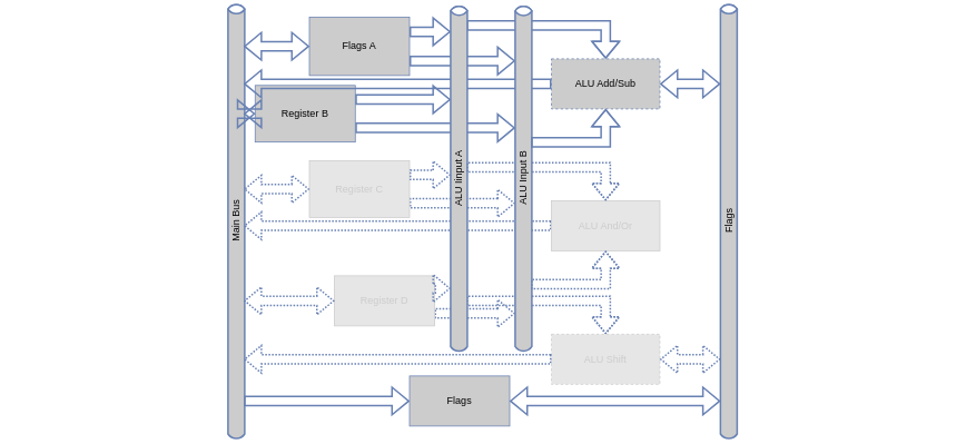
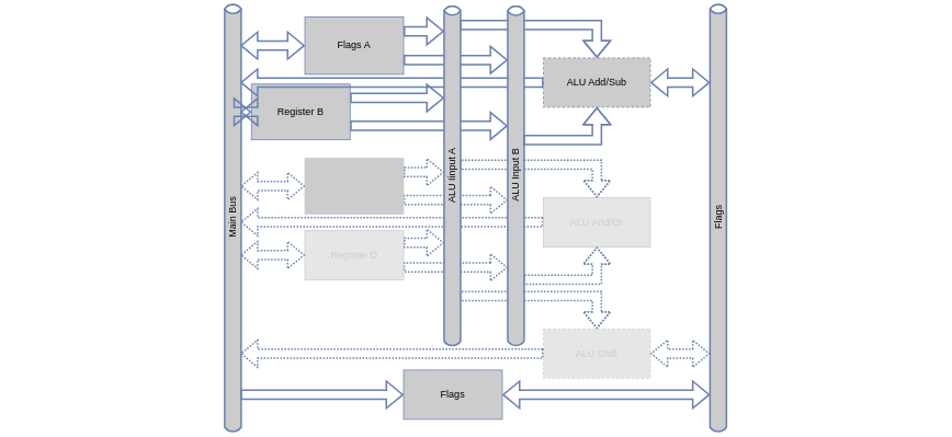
  <mxCell id="0" />
  <mxCell id="1" parent="0" />
  <mxCell id="2" value="" style="strokeColor=#6881B3;edgeStyle=none;rounded=0;endArrow=none;html=1;strokeWidth=2;fontSize=22;fontColor=#000000;shape=flexArrow;endFill=0;startArrow=block;exitX=0.5;exitY=0;exitDx=0;exitDy=0;dashed=1;dashPattern=1 1;" edge="1" parent="1" source="23" target="26"><mxGeometry relative="1" as="geometry"><mxPoint x="758" y="410" as="sourcePoint" /><mxPoint x="580" y="380" as="targetPoint" /><Array as="points"><mxPoint x="725" y="360" /></Array></mxGeometry></mxCell>
  <mxCell id="3" value="" style="strokeColor=#6881B3;edgeStyle=none;rounded=0;endArrow=none;html=1;strokeWidth=2;fontSize=22;fontColor=#000000;shape=flexArrow;endFill=0;startArrow=block;entryX=1;entryY=0.75;entryDx=0;entryDy=0;dashed=1;dashPattern=1 1;" edge="1" parent="1" source="28" target="10"><mxGeometry relative="1" as="geometry"><mxPoint x="616.26" y="340" as="sourcePoint" /><mxPoint x="510" y="340" as="targetPoint" /></mxGeometry></mxCell>
  <mxCell id="4" value="" style="strokeColor=#6881B3;edgeStyle=none;rounded=0;endArrow=none;html=1;strokeWidth=2;fontSize=22;fontColor=#000000;shape=flexArrow;endFill=0;startArrow=block;entryX=1;entryY=0.75;entryDx=0;entryDy=0;dashed=1;dashPattern=1 1;" edge="1" parent="1" source="28" target="12"><mxGeometry relative="1" as="geometry"><mxPoint x="616.26" y="269.655" as="sourcePoint" /><mxPoint x="510" y="260" as="targetPoint" /></mxGeometry></mxCell>
  <mxCell id="5" value="" style="strokeColor=#6881B3;edgeStyle=none;rounded=0;endArrow=none;html=1;strokeWidth=2;fontSize=22;fontColor=#000000;shape=flexArrow;endFill=0;startArrow=block;entryX=1;entryY=0.75;entryDx=0;entryDy=0;" edge="1" parent="1" source="28" target="13"><mxGeometry relative="1" as="geometry"><mxPoint x="610" y="180" as="sourcePoint" /><mxPoint x="495.16" y="180" as="targetPoint" /></mxGeometry></mxCell>
  <mxCell id="6" value="" style="strokeColor=#6881B3;edgeStyle=none;rounded=0;endArrow=none;html=1;strokeWidth=2;fontSize=22;fontColor=#000000;shape=flexArrow;endFill=0;startArrow=block;entryX=1;entryY=0.75;entryDx=0;entryDy=0;" edge="1" parent="1" source="28" target="9"><mxGeometry relative="1" as="geometry"><mxPoint x="579.69" y="80" as="sourcePoint" /><mxPoint x="510" y="90" as="targetPoint" /></mxGeometry></mxCell>
  <mxCell id="7" value="" style="strokeColor=#6881B3;edgeStyle=none;rounded=0;endArrow=none;html=1;strokeWidth=2;fontSize=22;fontColor=#000000;shape=flexArrow;endFill=0;startArrow=block;exitX=0.5;exitY=0;exitDx=0;exitDy=0;" edge="1" parent="1" source="11" target="26"><mxGeometry relative="1" as="geometry"><mxPoint x="750" y="90" as="sourcePoint" /><mxPoint x="660" y="60" as="targetPoint" /><Array as="points"><mxPoint x="725" y="30" /></Array></mxGeometry></mxCell>
  <mxCell id="8" value="" style="strokeColor=#6881B3;edgeStyle=none;rounded=0;endArrow=none;html=1;strokeWidth=2;fontSize=22;fontColor=#000000;shape=flexArrow;endFill=0;startArrow=block;entryX=1;entryY=0.25;entryDx=0;entryDy=0;" edge="1" parent="1" source="26" target="9"><mxGeometry relative="1" as="geometry"><mxPoint x="592.88" y="30" as="sourcePoint" /><mxPoint x="510" y="30" as="targetPoint" /></mxGeometry></mxCell>
  <mxCell id="9" value="&lt;div&gt;Flags A&lt;/div&gt;" style="rounded=0;whiteSpace=wrap;html=1;strokeColor=#6881B3;fillColor=#CCCCCC;" vertex="1" parent="1"><mxGeometry x="370" y="20" width="120" height="70" as="geometry" /></mxCell>
- <mxCell id="10" value="&lt;div&gt;Register D&lt;br&gt;&lt;/div&gt;" style="rounded=0;whiteSpace=wrap;html=1;strokeColor=#CCCCCC;fontColor=#CCCCCC;fillColor=#E6E6E6;" vertex="1" parent="1"><mxGeometry x="400" y="330" width="120" height="60" as="geometry" /></mxCell>
+ <mxCell id="10" value="&lt;div&gt;Register D&lt;br&gt;&lt;/div&gt;" style="rounded=0;whiteSpace=wrap;html=1;strokeColor=#CCCCCC;fontColor=#CCCCCC;fillColor=#E6E6E6;" vertex="1" parent="1"><mxGeometry x="370" y="280" width="120" height="60" as="geometry" /></mxCell>
  <mxCell id="11" value="&lt;div&gt;ALU Add/Sub&lt;/div&gt;" style="rounded=0;whiteSpace=wrap;html=1;strokeColor=#6881B3;sketch=0;shadow=0;glass=0;fillColor=#CCCCCC;dashed=1;" vertex="1" parent="1"><mxGeometry x="660" y="70" width="130" height="60" as="geometry" /></mxCell>
- <mxCell id="12" value="&lt;div&gt;Register C&lt;/div&gt;" style="rounded=0;whiteSpace=wrap;html=1;fontColor=#CCCCCC;strokeColor=#CCCCCC;fillColor=#E6E6E6;" vertex="1" parent="1"><mxGeometry x="370" y="192.19" width="120" height="67.81" as="geometry" /></mxCell>
+ <mxCell id="12" value="&lt;div&gt;Register C&lt;/div&gt;" style="rounded=0;whiteSpace=wrap;html=1;fontColor=#CCCCCC;strokeColor=#CCCCCC;fillColor=#cccccc;" vertex="1" parent="1"><mxGeometry x="370" y="192.19" width="120" height="67.81" as="geometry" /></mxCell>
  <mxCell id="13" value="&lt;div&gt;Register B&lt;/div&gt;" style="rounded=0;whiteSpace=wrap;html=1;strokeColor=#6881B3;fillColor=#CCCCCC;" vertex="1" parent="1"><mxGeometry x="305" y="101.88" width="120" height="67.81" as="geometry" /></mxCell>
  <mxCell id="14" value="Main Bus" style="html=1;fillColor=#CCCCCC;strokeColor=#6881B3;gradientColor=none;gradientDirection=north;strokeWidth=2;shape=mxgraph.networks.bus;gradientColor=none;gradientDirection=north;perimeter=backbonePerimeter;backboneSize=20;rotation=-90;" vertex="1" parent="1"><mxGeometry x="20" y="255" width="525" height="20" as="geometry" /></mxCell>
  <mxCell id="15" value="" style="strokeColor=#6881B3;edgeStyle=none;rounded=0;endArrow=block;html=1;strokeWidth=2;fontSize=22;fontColor=#000000;exitX=0;exitY=0.5;exitDx=0;exitDy=0;shape=flexArrow;startArrow=block;dashed=1;dashPattern=1 1;" edge="1" target="14" parent="1" source="10"><mxGeometry relative="1" as="geometry"><mxPoint x="650" y="380" as="sourcePoint" /></mxGeometry></mxCell>
  <mxCell id="16" value="" style="strokeColor=#6881B3;edgeStyle=none;rounded=0;endArrow=block;html=1;strokeWidth=2;fontSize=22;fontColor=#000000;exitX=0;exitY=0.5;exitDx=0;exitDy=0;shape=flexArrow;startArrow=block;dashed=1;dashPattern=1 1;" edge="1" target="14" parent="1" source="12"><mxGeometry relative="1" as="geometry"><mxPoint x="710" y="380" as="sourcePoint" /></mxGeometry></mxCell>
  <mxCell id="17" value="" style="strokeColor=#6881B3;edgeStyle=none;rounded=0;endArrow=block;html=1;strokeWidth=2;fontSize=22;fontColor=#000000;exitX=0;exitY=0.5;exitDx=0;exitDy=0;shape=flexArrow;startArrow=block;" edge="1" target="14" parent="1" source="13"><mxGeometry relative="1" as="geometry"><mxPoint x="670" y="330" as="sourcePoint" /></mxGeometry></mxCell>
  <mxCell id="18" value="" style="strokeColor=#6881B3;edgeStyle=none;rounded=0;endArrow=block;html=1;strokeWidth=2;fontSize=22;fontColor=#000000;startArrow=classic;startFill=1;exitX=0;exitY=0.5;exitDx=0;exitDy=0;shape=flexArrow;" edge="1" target="14" parent="1" source="9"><mxGeometry relative="1" as="geometry"><mxPoint x="340" y="80" as="sourcePoint" /></mxGeometry></mxCell>
  <mxCell id="19" value="" style="strokeColor=#6881B3;edgeStyle=none;rounded=0;endArrow=block;html=1;strokeWidth=2;fontSize=22;fontColor=#000000;exitX=0;exitY=0.5;exitDx=0;exitDy=0;shape=flexArrow;dashed=1;dashPattern=1 1;" edge="1" target="14" parent="1" source="22"><mxGeometry relative="1" as="geometry"><mxPoint x="660" y="470" as="sourcePoint" /></mxGeometry></mxCell>
  <mxCell id="20" value="" style="strokeColor=#6881B3;edgeStyle=none;rounded=0;endArrow=block;html=1;strokeWidth=2;fontSize=22;fontColor=#000000;exitX=0;exitY=0.5;exitDx=0;exitDy=0;shape=flexArrow;startArrow=none;startFill=0;" edge="1" target="14" parent="1" source="11"><mxGeometry relative="1" as="geometry"><mxPoint x="770" y="520" as="sourcePoint" /></mxGeometry></mxCell>
  <mxCell id="21" value="" style="strokeColor=#6881B3;edgeStyle=none;rounded=0;endArrow=none;html=1;strokeWidth=2;fontSize=22;fontColor=#000000;exitX=0;exitY=0.5;exitDx=0;exitDy=0;shape=flexArrow;endFill=0;startArrow=block;" edge="1" target="14" parent="1" source="24"><mxGeometry relative="1" as="geometry"><mxPoint x="830" y="520" as="sourcePoint" /></mxGeometry></mxCell>
  <mxCell id="22" value="&lt;div&gt;ALU And/Or&lt;/div&gt;" style="rounded=0;whiteSpace=wrap;html=1;sketch=0;shadow=0;glass=0;strokeColor=#CCCCCC;fillColor=#E6E6E6;fontColor=#CCCCCC;" vertex="1" parent="1"><mxGeometry x="660" y="240" width="130" height="60" as="geometry" /></mxCell>
  <mxCell id="23" value="&lt;div&gt;ALU Shift&lt;br&gt;&lt;/div&gt;" style="rounded=0;whiteSpace=wrap;html=1;sketch=0;shadow=0;glass=0;strokeColor=#CCCCCC;fillColor=#E6E6E6;fontColor=#CCCCCC;dashed=1;" vertex="1" parent="1"><mxGeometry x="660" y="400" width="130" height="60" as="geometry" /></mxCell>
  <mxCell id="24" value="&lt;div&gt;Flags&lt;/div&gt;" style="rounded=0;whiteSpace=wrap;html=1;strokeColor=#6881B3;fillColor=#CCCCCC;" vertex="1" parent="1"><mxGeometry x="490" y="450" width="120" height="60" as="geometry" /></mxCell>
  <mxCell id="25" value="" style="strokeColor=#6881B3;edgeStyle=none;rounded=0;endArrow=block;html=1;strokeWidth=2;fontSize=22;fontColor=#000000;shape=flexArrow;exitX=0;exitY=0.5;exitDx=0;exitDy=0;dashed=1;dashPattern=1 1;" edge="1" parent="1" source="23" target="14"><mxGeometry relative="1" as="geometry"><mxPoint x="580" y="430" as="sourcePoint" /><mxPoint x="270" y="430" as="targetPoint" /></mxGeometry></mxCell>
  <mxCell id="26" value="&lt;div&gt;ALU Iinput A&lt;/div&gt;" style="html=1;outlineConnect=0;fillColor=#CCCCCC;strokeColor=#6881B3;gradientColor=none;gradientDirection=north;strokeWidth=2;shape=mxgraph.networks.bus;gradientColor=none;gradientDirection=north;perimeter=backbonePerimeter;backboneSize=20;rounded=0;shadow=0;glass=0;sketch=0;rotation=-90;" vertex="1" parent="1"><mxGeometry x="340" y="203.59" width="418.45" height="20" as="geometry" /></mxCell>
  <mxCell id="27" value="" style="strokeColor=#6881B3;edgeStyle=none;rounded=0;endArrow=none;html=1;strokeWidth=2;fontSize=22;fontColor=#000000;shape=flexArrow;endFill=0;startArrow=block;exitX=0.5;exitY=0;exitDx=0;exitDy=0;dashed=1;dashPattern=1 1;" edge="1" parent="1" source="22" target="26"><mxGeometry relative="1" as="geometry"><mxPoint x="693" y="200" as="sourcePoint" /><mxPoint x="580" y="170" as="targetPoint" /><Array as="points"><mxPoint x="725" y="200" /></Array></mxGeometry></mxCell>
  <mxCell id="28" value="ALU Input B" style="html=1;outlineConnect=0;fillColor=#CCCCCC;strokeColor=#6881B3;gradientColor=none;gradientDirection=north;strokeWidth=2;shape=mxgraph.networks.bus;gradientColor=none;gradientDirection=north;perimeter=backbonePerimeter;backboneSize=20;rounded=0;shadow=0;glass=0;sketch=0;rotation=-90;" vertex="1" parent="1"><mxGeometry x="417.54" y="203.69" width="418.02" height="20" as="geometry" /></mxCell>
  <mxCell id="29" value="" style="strokeColor=#6881B3;edgeStyle=none;rounded=0;endArrow=none;html=1;strokeWidth=2;fontSize=22;fontColor=#000000;shape=flexArrow;endFill=0;startArrow=block;exitX=0.5;exitY=1;exitDx=0;exitDy=0;" edge="1" parent="1" source="11" target="28"><mxGeometry relative="1" as="geometry"><mxPoint x="808" y="150" as="sourcePoint" /><mxPoint x="650" y="190" as="targetPoint" /><Array as="points"><mxPoint x="725" y="170" /></Array></mxGeometry></mxCell>
  <mxCell id="30" value="" style="strokeColor=#6881B3;edgeStyle=none;rounded=0;endArrow=none;html=1;strokeWidth=2;fontSize=22;fontColor=#000000;shape=flexArrow;endFill=0;startArrow=block;exitX=0.5;exitY=1;exitDx=0;exitDy=0;dashed=1;dashPattern=1 1;" edge="1" parent="1" source="22" target="28"><mxGeometry relative="1" as="geometry"><mxPoint x="757.88" y="310" as="sourcePoint" /><mxPoint x="670" y="340" as="targetPoint" /><Array as="points"><mxPoint x="725" y="340" /></Array></mxGeometry></mxCell>
  <mxCell id="31" value="" style="strokeColor=#6881B3;edgeStyle=none;rounded=0;endArrow=none;html=1;strokeWidth=2;fontSize=22;fontColor=#000000;shape=flexArrow;endFill=0;startArrow=block;entryX=1;entryY=0.25;entryDx=0;entryDy=0;" edge="1" parent="1" source="26" target="13"><mxGeometry relative="1" as="geometry"><mxPoint x="549.69" y="150" as="sourcePoint" /><mxPoint x="500" y="150" as="targetPoint" /></mxGeometry></mxCell>
  <mxCell id="32" value="Flags" style="html=1;fillColor=#CCCCCC;strokeColor=#6881B3;gradientColor=none;gradientDirection=north;strokeWidth=2;shape=mxgraph.networks.bus;gradientColor=none;gradientDirection=north;perimeter=backbonePerimeter;backboneSize=20;rotation=-90;" vertex="1" parent="1"><mxGeometry x="610" y="255" width="525" height="20" as="geometry" /></mxCell>
  <mxCell id="33" value="" style="strokeColor=#6881B3;edgeStyle=none;rounded=0;endArrow=block;html=1;strokeWidth=2;fontSize=22;fontColor=#000000;shape=flexArrow;startArrow=block;entryX=1;entryY=0.5;entryDx=0;entryDy=0;" edge="1" parent="1" source="32" target="11"><mxGeometry relative="1" as="geometry"><mxPoint x="863.85" y="20" as="sourcePoint" /><mxPoint x="769.997" y="20" as="targetPoint" /></mxGeometry></mxCell>
  <mxCell id="34" value="" style="strokeColor=#6881B3;edgeStyle=none;rounded=0;endArrow=block;html=1;strokeWidth=2;fontSize=22;fontColor=#000000;shape=flexArrow;startArrow=block;entryX=1;entryY=0.5;entryDx=0;entryDy=0;dashed=1;dashPattern=1 1;" edge="1" parent="1" source="32" target="23"><mxGeometry relative="1" as="geometry"><mxPoint x="868.348" y="449.86" as="sourcePoint" /><mxPoint x="811.57" y="449.86" as="targetPoint" /></mxGeometry></mxCell>
  <mxCell id="35" value="" style="strokeColor=#6881B3;edgeStyle=none;rounded=0;endArrow=block;html=1;strokeWidth=2;fontSize=22;fontColor=#000000;shape=flexArrow;startArrow=block;entryX=1;entryY=0.5;entryDx=0;entryDy=0;" edge="1" parent="1" source="32" target="24"><mxGeometry relative="1" as="geometry"><mxPoint x="706.778" y="499.86" as="sourcePoint" /><mxPoint x="650" y="499.86" as="targetPoint" /></mxGeometry></mxCell>
  <mxCell id="36" value="" style="strokeColor=#6881B3;edgeStyle=none;rounded=0;endArrow=none;html=1;strokeWidth=2;fontSize=22;fontColor=#000000;shape=flexArrow;endFill=0;startArrow=block;entryX=1;entryY=0.25;entryDx=0;entryDy=0;dashed=1;dashPattern=1 1;" edge="1" parent="1" source="26" target="12"><mxGeometry relative="1" as="geometry"><mxPoint x="549.695" y="240" as="sourcePoint" /><mxPoint x="510" y="240" as="targetPoint" /></mxGeometry></mxCell>
  <mxCell id="37" value="" style="strokeColor=#6881B3;edgeStyle=none;rounded=0;endArrow=none;html=1;strokeWidth=2;fontSize=22;fontColor=#000000;shape=flexArrow;endFill=0;startArrow=block;entryX=1;entryY=0.25;entryDx=0;entryDy=0;dashed=1;dashPattern=1 1;" edge="1" parent="1" source="26" target="10"><mxGeometry relative="1" as="geometry"><mxPoint x="549.695" y="310" as="sourcePoint" /><mxPoint x="510" y="310" as="targetPoint" /></mxGeometry></mxCell>
